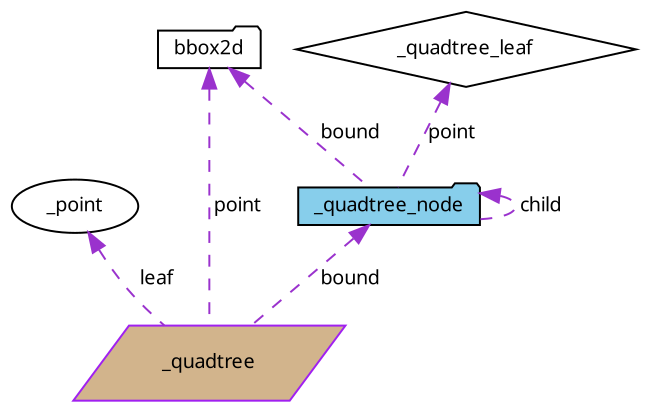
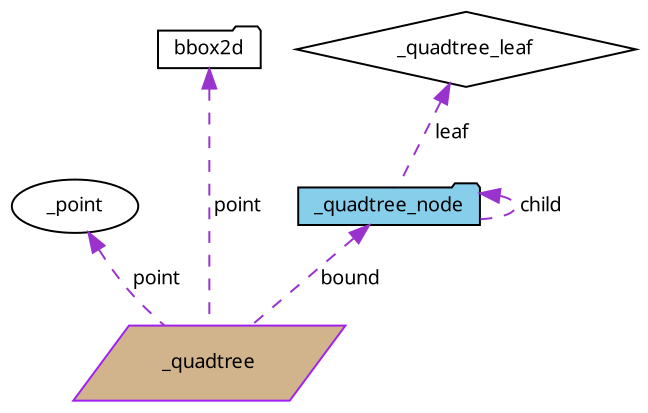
  digraph {
    fontname="Noto Sans"
    node [color=black fillcolor=white fontname="Noto Sans" fontsize=10 shape=folder style=filled]
    edge [color=darkorchid3 dir=back fontname="Noto Sans" fontsize=10 labelfontname="FreeSans.ttf" labelfontsize=10 style=dashed]
    n1 [color=purple fillcolor=tan fontcolor=black height=0.2 label=_quadtree shape=parallelogram width=0.4]
    n2 [height=0.2 label=_point shape=ellipse width=0.4]
    n3 [height=0.2 label=bbox2d width=0.4]
    n4 [fillcolor=skyblue height=0.2 label=_quadtree_node width=0.4]
    n5 [height=0.2 label=_quadtree_leaf shape=diamond width=0.4]
-   n2 -> n1 [label=" leaf"]
+   n2 -> n1 [label=" point"]
    n3 -> n1 [label=" point"]
-   n3 -> n4 [label=" bound"]
    n4 -> n1 [label=" bound"]
    n4 -> n4 [label=" child"]
-   n5 -> n4 [label=" point"]
+   n5 -> n4 [label=" leaf"]
  }
